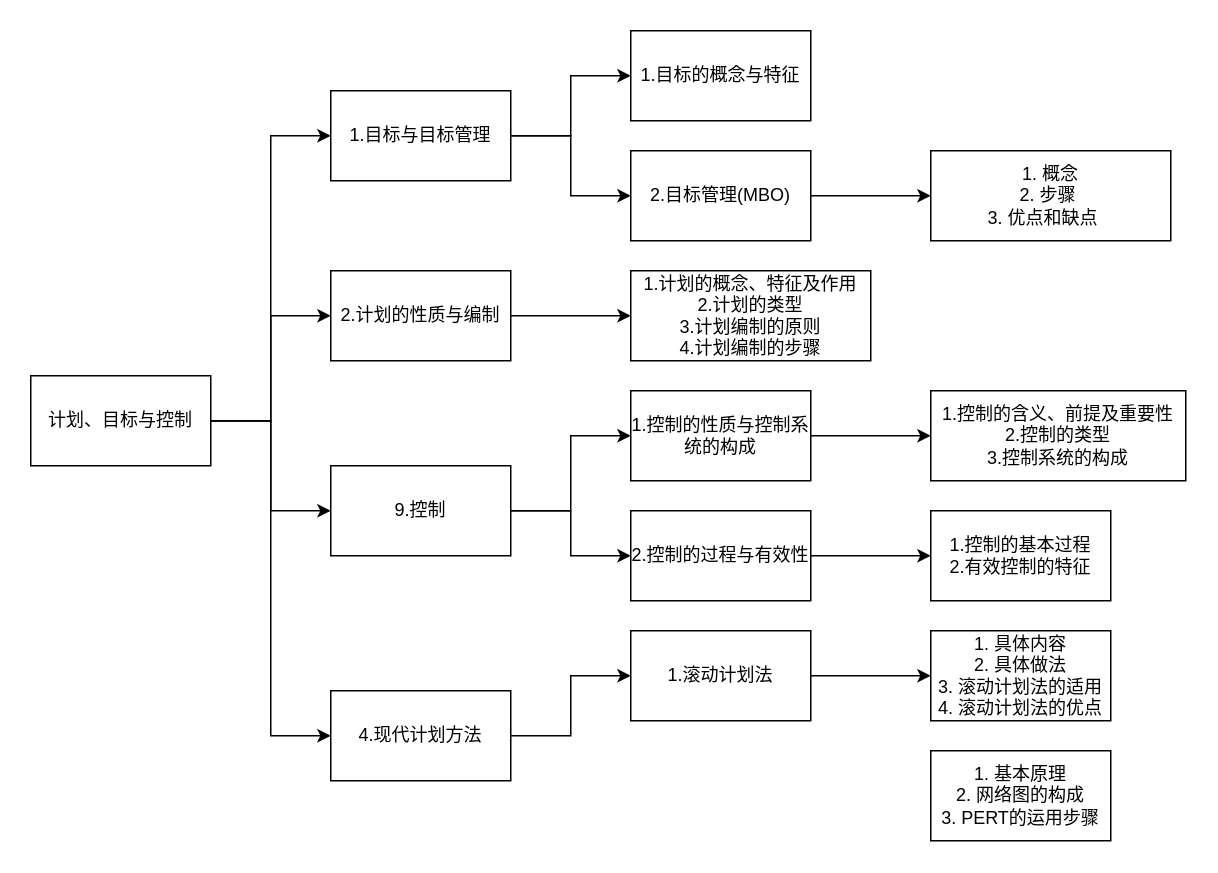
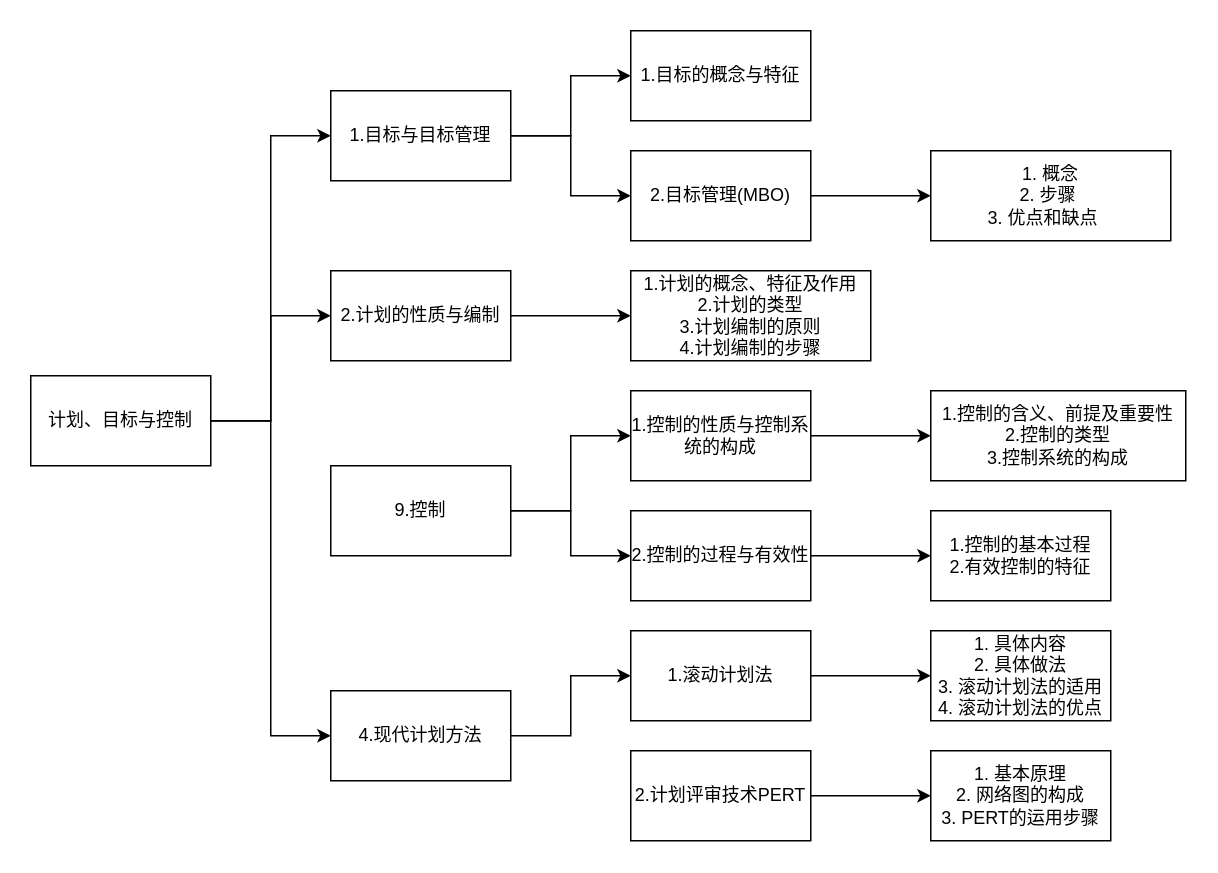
  <mxCell id="0" />
  <mxCell id="1" parent="0" />
  <mxCell id="2" value="" style="edgeStyle=orthogonalEdgeStyle;rounded=0;orthogonalLoop=1;jettySize=auto;html=1;entryX=0;entryY=0.5;entryDx=0;entryDy=0;" parent="1" source="6" target="8" edge="1"><mxGeometry relative="1" as="geometry" /></mxCell>
  <mxCell id="3" style="edgeStyle=orthogonalEdgeStyle;rounded=0;orthogonalLoop=1;jettySize=auto;html=1;entryX=0;entryY=0.5;entryDx=0;entryDy=0;" parent="1" source="6" target="11" edge="1"><mxGeometry relative="1" as="geometry" /></mxCell>
  <mxCell id="4" style="edgeStyle=orthogonalEdgeStyle;rounded=0;orthogonalLoop=1;jettySize=auto;html=1;entryX=0;entryY=0.5;entryDx=0;entryDy=0;" parent="1" source="6" target="22" edge="1"><mxGeometry relative="1" as="geometry" /></mxCell>
- <mxCell id="5" style="edgeStyle=orthogonalEdgeStyle;rounded=0;orthogonalLoop=1;jettySize=auto;html=1;" parent="1" source="6" target="34" edge="1"><mxGeometry relative="1" as="geometry" /></mxCell>
  <mxCell id="6" value="计划、目标与控制" style="rounded=0;whiteSpace=wrap;html=1;" parent="1" vertex="1"><mxGeometry x="20" y="250" width="120" height="60" as="geometry" /></mxCell>
  <mxCell id="7" style="edgeStyle=orthogonalEdgeStyle;rounded=0;orthogonalLoop=1;jettySize=auto;html=1;entryX=0;entryY=0.5;entryDx=0;entryDy=0;" parent="1" source="8" target="16" edge="1"><mxGeometry relative="1" as="geometry" /></mxCell>
  <mxCell id="8" value="2.计划的性质与编制" style="rounded=0;whiteSpace=wrap;html=1;" parent="1" vertex="1"><mxGeometry x="220" y="180" width="120" height="60" as="geometry" /></mxCell>
  <mxCell id="9" value="" style="edgeStyle=orthogonalEdgeStyle;rounded=0;orthogonalLoop=1;jettySize=auto;html=1;entryX=0;entryY=0.5;entryDx=0;entryDy=0;" parent="1" source="11" target="17" edge="1"><mxGeometry relative="1" as="geometry" /></mxCell>
  <mxCell id="10" style="edgeStyle=orthogonalEdgeStyle;rounded=0;orthogonalLoop=1;jettySize=auto;html=1;entryX=0;entryY=0.5;entryDx=0;entryDy=0;" parent="1" source="11" target="19" edge="1"><mxGeometry relative="1" as="geometry" /></mxCell>
  <mxCell id="11" value="1.目标与目标管理" style="rounded=0;whiteSpace=wrap;html=1;" parent="1" vertex="1"><mxGeometry x="220" y="60" width="120" height="60" as="geometry" /></mxCell>
  <mxCell id="12" value="" style="edgeStyle=orthogonalEdgeStyle;rounded=0;orthogonalLoop=1;jettySize=auto;html=1;entryX=0;entryY=0.5;entryDx=0;entryDy=0;" parent="1" source="13" target="23" edge="1"><mxGeometry relative="1" as="geometry" /></mxCell>
  <mxCell id="13" value="1.控制的性质与控制系统的构成" style="rounded=0;whiteSpace=wrap;html=1;" parent="1" vertex="1"><mxGeometry x="420" y="260" width="120" height="60" as="geometry" /></mxCell>
  <mxCell id="14" style="edgeStyle=orthogonalEdgeStyle;rounded=0;orthogonalLoop=1;jettySize=auto;html=1;entryX=0;entryY=0.5;entryDx=0;entryDy=0;" parent="1" source="15" target="24" edge="1"><mxGeometry relative="1" as="geometry" /></mxCell>
  <mxCell id="15" value="2.控制的过程与有效性" style="rounded=0;whiteSpace=wrap;html=1;" parent="1" vertex="1"><mxGeometry x="420" y="340" width="120" height="60" as="geometry" /></mxCell>
  <mxCell id="16" value="&lt;div&gt;1.计划的概念、特征及作用&lt;/div&gt;&lt;div&gt;2.计划的类型&lt;/div&gt;&lt;div&gt;3.计划编制的原则&lt;/div&gt;&lt;div&gt;4.计划编制的步骤&lt;/div&gt;" style="rounded=0;whiteSpace=wrap;html=1;" parent="1" vertex="1"><mxGeometry x="420" y="180" width="160" height="60" as="geometry" /></mxCell>
  <mxCell id="17" value="1.目标的概念与特征" style="rounded=0;whiteSpace=wrap;html=1;" parent="1" vertex="1"><mxGeometry x="420" y="20" width="120" height="60" as="geometry" /></mxCell>
  <mxCell id="18" value="" style="edgeStyle=orthogonalEdgeStyle;rounded=0;orthogonalLoop=1;jettySize=auto;html=1;entryX=0;entryY=0.5;entryDx=0;entryDy=0;" parent="1" source="19" target="20" edge="1"><mxGeometry relative="1" as="geometry" /></mxCell>
  <mxCell id="19" value="2.目标管理(MBO)" style="rounded=0;whiteSpace=wrap;html=1;" parent="1" vertex="1"><mxGeometry x="420" y="100" width="120" height="60" as="geometry" /></mxCell>
  <mxCell id="20" value="&lt;div&gt;1. 概念&lt;/div&gt;&lt;div&gt;&amp;nbsp;2. 步骤&amp;nbsp;&amp;nbsp;&lt;/div&gt;&lt;div&gt;&amp;nbsp;3. 优点和缺点&amp;nbsp;&amp;nbsp;&lt;span style=&quot;background-color: initial;&quot;&gt;&amp;nbsp;&amp;nbsp;&lt;/span&gt;&lt;/div&gt;" style="rounded=0;whiteSpace=wrap;html=1;" parent="1" vertex="1"><mxGeometry x="620" y="100" width="160" height="60" as="geometry" /></mxCell>
  <mxCell id="21" value="" style="edgeStyle=orthogonalEdgeStyle;rounded=0;orthogonalLoop=1;jettySize=auto;html=1;entryX=0;entryY=0.5;entryDx=0;entryDy=0;" parent="1" source="22" target="27" edge="1"><mxGeometry relative="1" as="geometry" /></mxCell>
  <mxCell id="22" value="4.现代计划方法" style="rounded=0;whiteSpace=wrap;html=1;" parent="1" vertex="1"><mxGeometry x="220" y="460" width="120" height="60" as="geometry" /></mxCell>
  <mxCell id="23" value="&lt;div&gt;&lt;div&gt;1.控制的含义、前提及重要性&lt;/div&gt;&lt;div&gt;2.控制的类型&lt;/div&gt;&lt;div&gt;3.控制系统的构成&lt;/div&gt;&lt;/div&gt;" style="rounded=0;whiteSpace=wrap;html=1;" parent="1" vertex="1"><mxGeometry x="620" y="260" width="170" height="60" as="geometry" /></mxCell>
  <mxCell id="24" value="1.控制的基本过程&lt;br&gt;2.有效控制的特征" style="rounded=0;whiteSpace=wrap;html=1;" parent="1" vertex="1"><mxGeometry x="620" y="340" width="120" height="60" as="geometry" /></mxCell>
  <mxCell id="25" style="edgeStyle=orthogonalEdgeStyle;rounded=0;orthogonalLoop=1;jettySize=auto;html=1;exitX=0.5;exitY=1;exitDx=0;exitDy=0;" parent="1" source="24" target="24" edge="1"><mxGeometry relative="1" as="geometry" /></mxCell>
  <mxCell id="26" value="" style="edgeStyle=orthogonalEdgeStyle;rounded=0;orthogonalLoop=1;jettySize=auto;html=1;" parent="1" source="27" target="30" edge="1"><mxGeometry relative="1" as="geometry" /></mxCell>
  <mxCell id="27" value="1.滚动计划法" style="rounded=0;whiteSpace=wrap;html=1;" parent="1" vertex="1"><mxGeometry x="420" y="420" width="120" height="60" as="geometry" /></mxCell>
+ <mxCell id="28" value="" style="edgeStyle=orthogonalEdgeStyle;rounded=0;orthogonalLoop=1;jettySize=auto;html=1;entryX=0;entryY=0.5;entryDx=0;entryDy=0;" parent="1" source="29" target="31" edge="1"><mxGeometry relative="1" as="geometry" /></mxCell>
+ <mxCell id="29" value="2.计划评审技术PERT" style="rounded=0;whiteSpace=wrap;html=1;" parent="1" vertex="1"><mxGeometry x="420" y="500" width="120" height="60" as="geometry" /></mxCell>
  <mxCell id="30" value="&lt;div&gt;1. 具体内容&lt;/div&gt;&lt;div&gt;2. 具体做法&lt;/div&gt;&lt;div&gt;3. 滚动计划法的适用&lt;/div&gt;&lt;div&gt;4. 滚动计划法的优点&lt;/div&gt;" style="rounded=0;whiteSpace=wrap;html=1;" parent="1" vertex="1"><mxGeometry x="620" y="420" width="120" height="60" as="geometry" /></mxCell>
  <mxCell id="31" value="&lt;div&gt;1. 基本原理&lt;/div&gt;&lt;div&gt;2. 网络图的构成&lt;/div&gt;&lt;div&gt;3. PERT的运用步骤&lt;/div&gt;" style="rounded=0;whiteSpace=wrap;html=1;" parent="1" vertex="1"><mxGeometry x="620" y="500" width="120" height="60" as="geometry" /></mxCell>
  <mxCell id="32" style="edgeStyle=orthogonalEdgeStyle;rounded=0;orthogonalLoop=1;jettySize=auto;html=1;entryX=0;entryY=0.5;entryDx=0;entryDy=0;" parent="1" source="34" target="13" edge="1"><mxGeometry relative="1" as="geometry" /></mxCell>
  <mxCell id="33" style="edgeStyle=orthogonalEdgeStyle;rounded=0;orthogonalLoop=1;jettySize=auto;html=1;entryX=0;entryY=0.5;entryDx=0;entryDy=0;" parent="1" source="34" target="15" edge="1"><mxGeometry relative="1" as="geometry" /></mxCell>
  <mxCell id="34" value="9.控制" style="rounded=0;whiteSpace=wrap;html=1;" parent="1" vertex="1"><mxGeometry x="220" y="310" width="120" height="60" as="geometry" /></mxCell>
